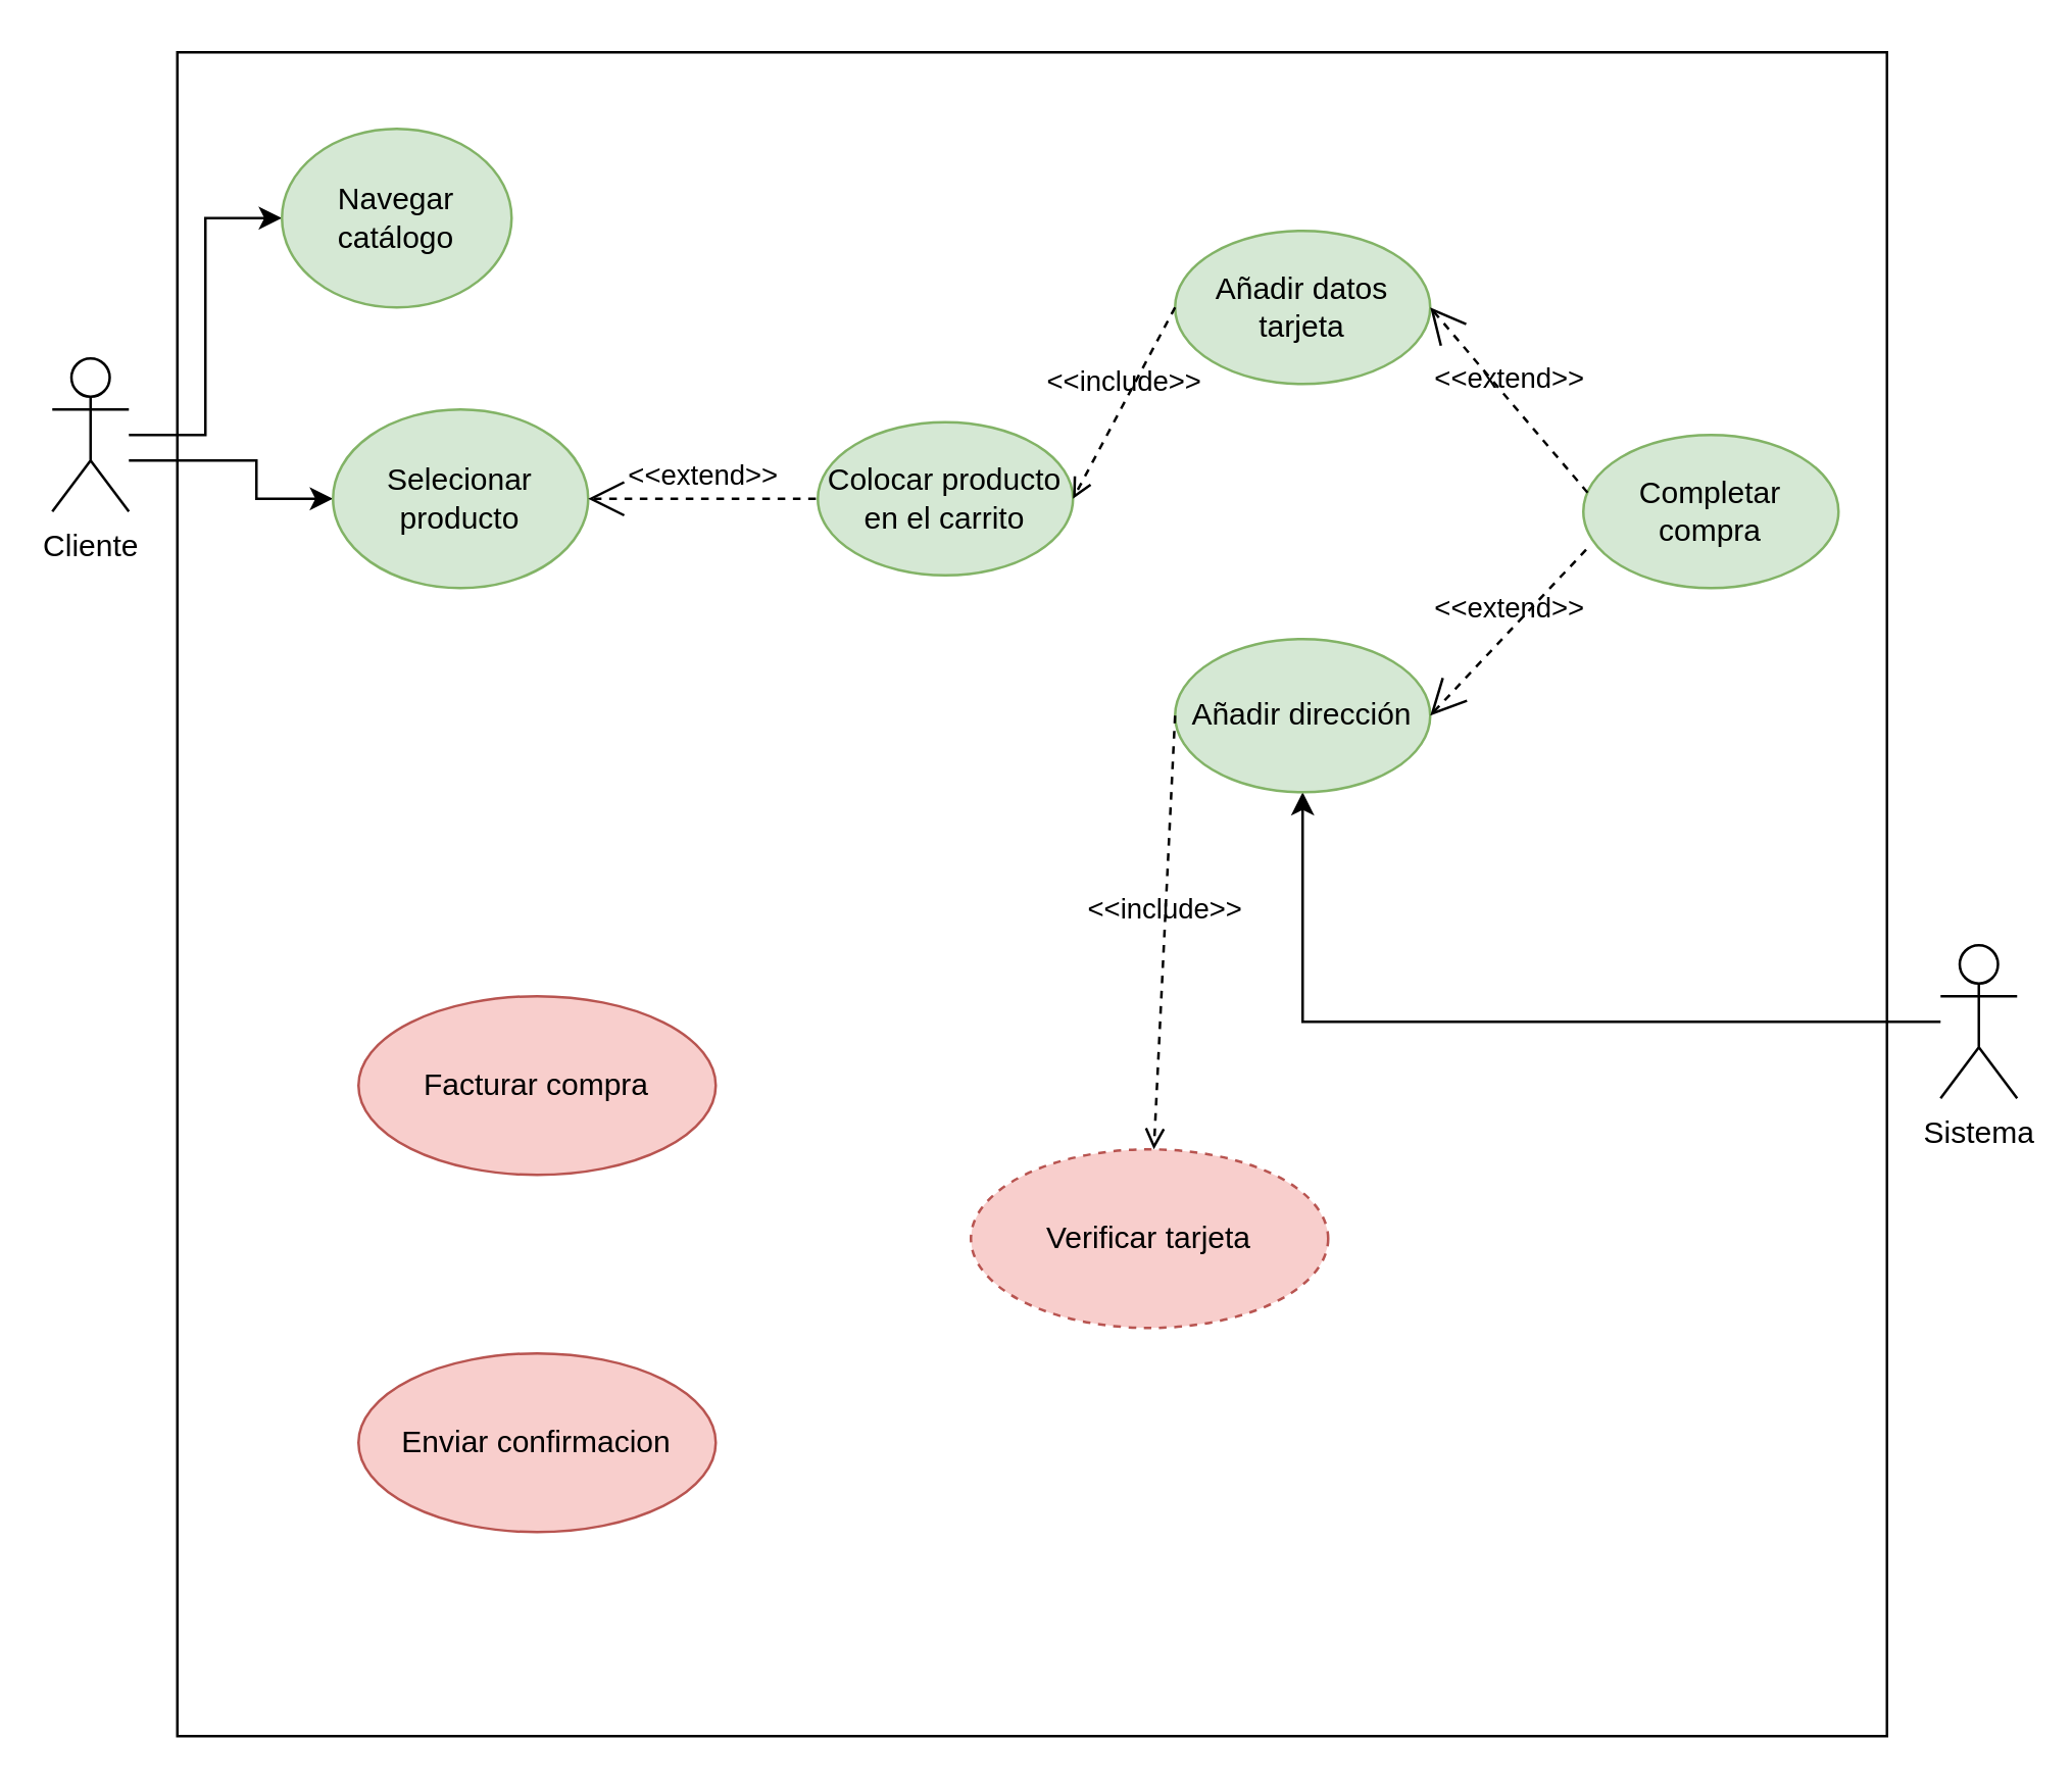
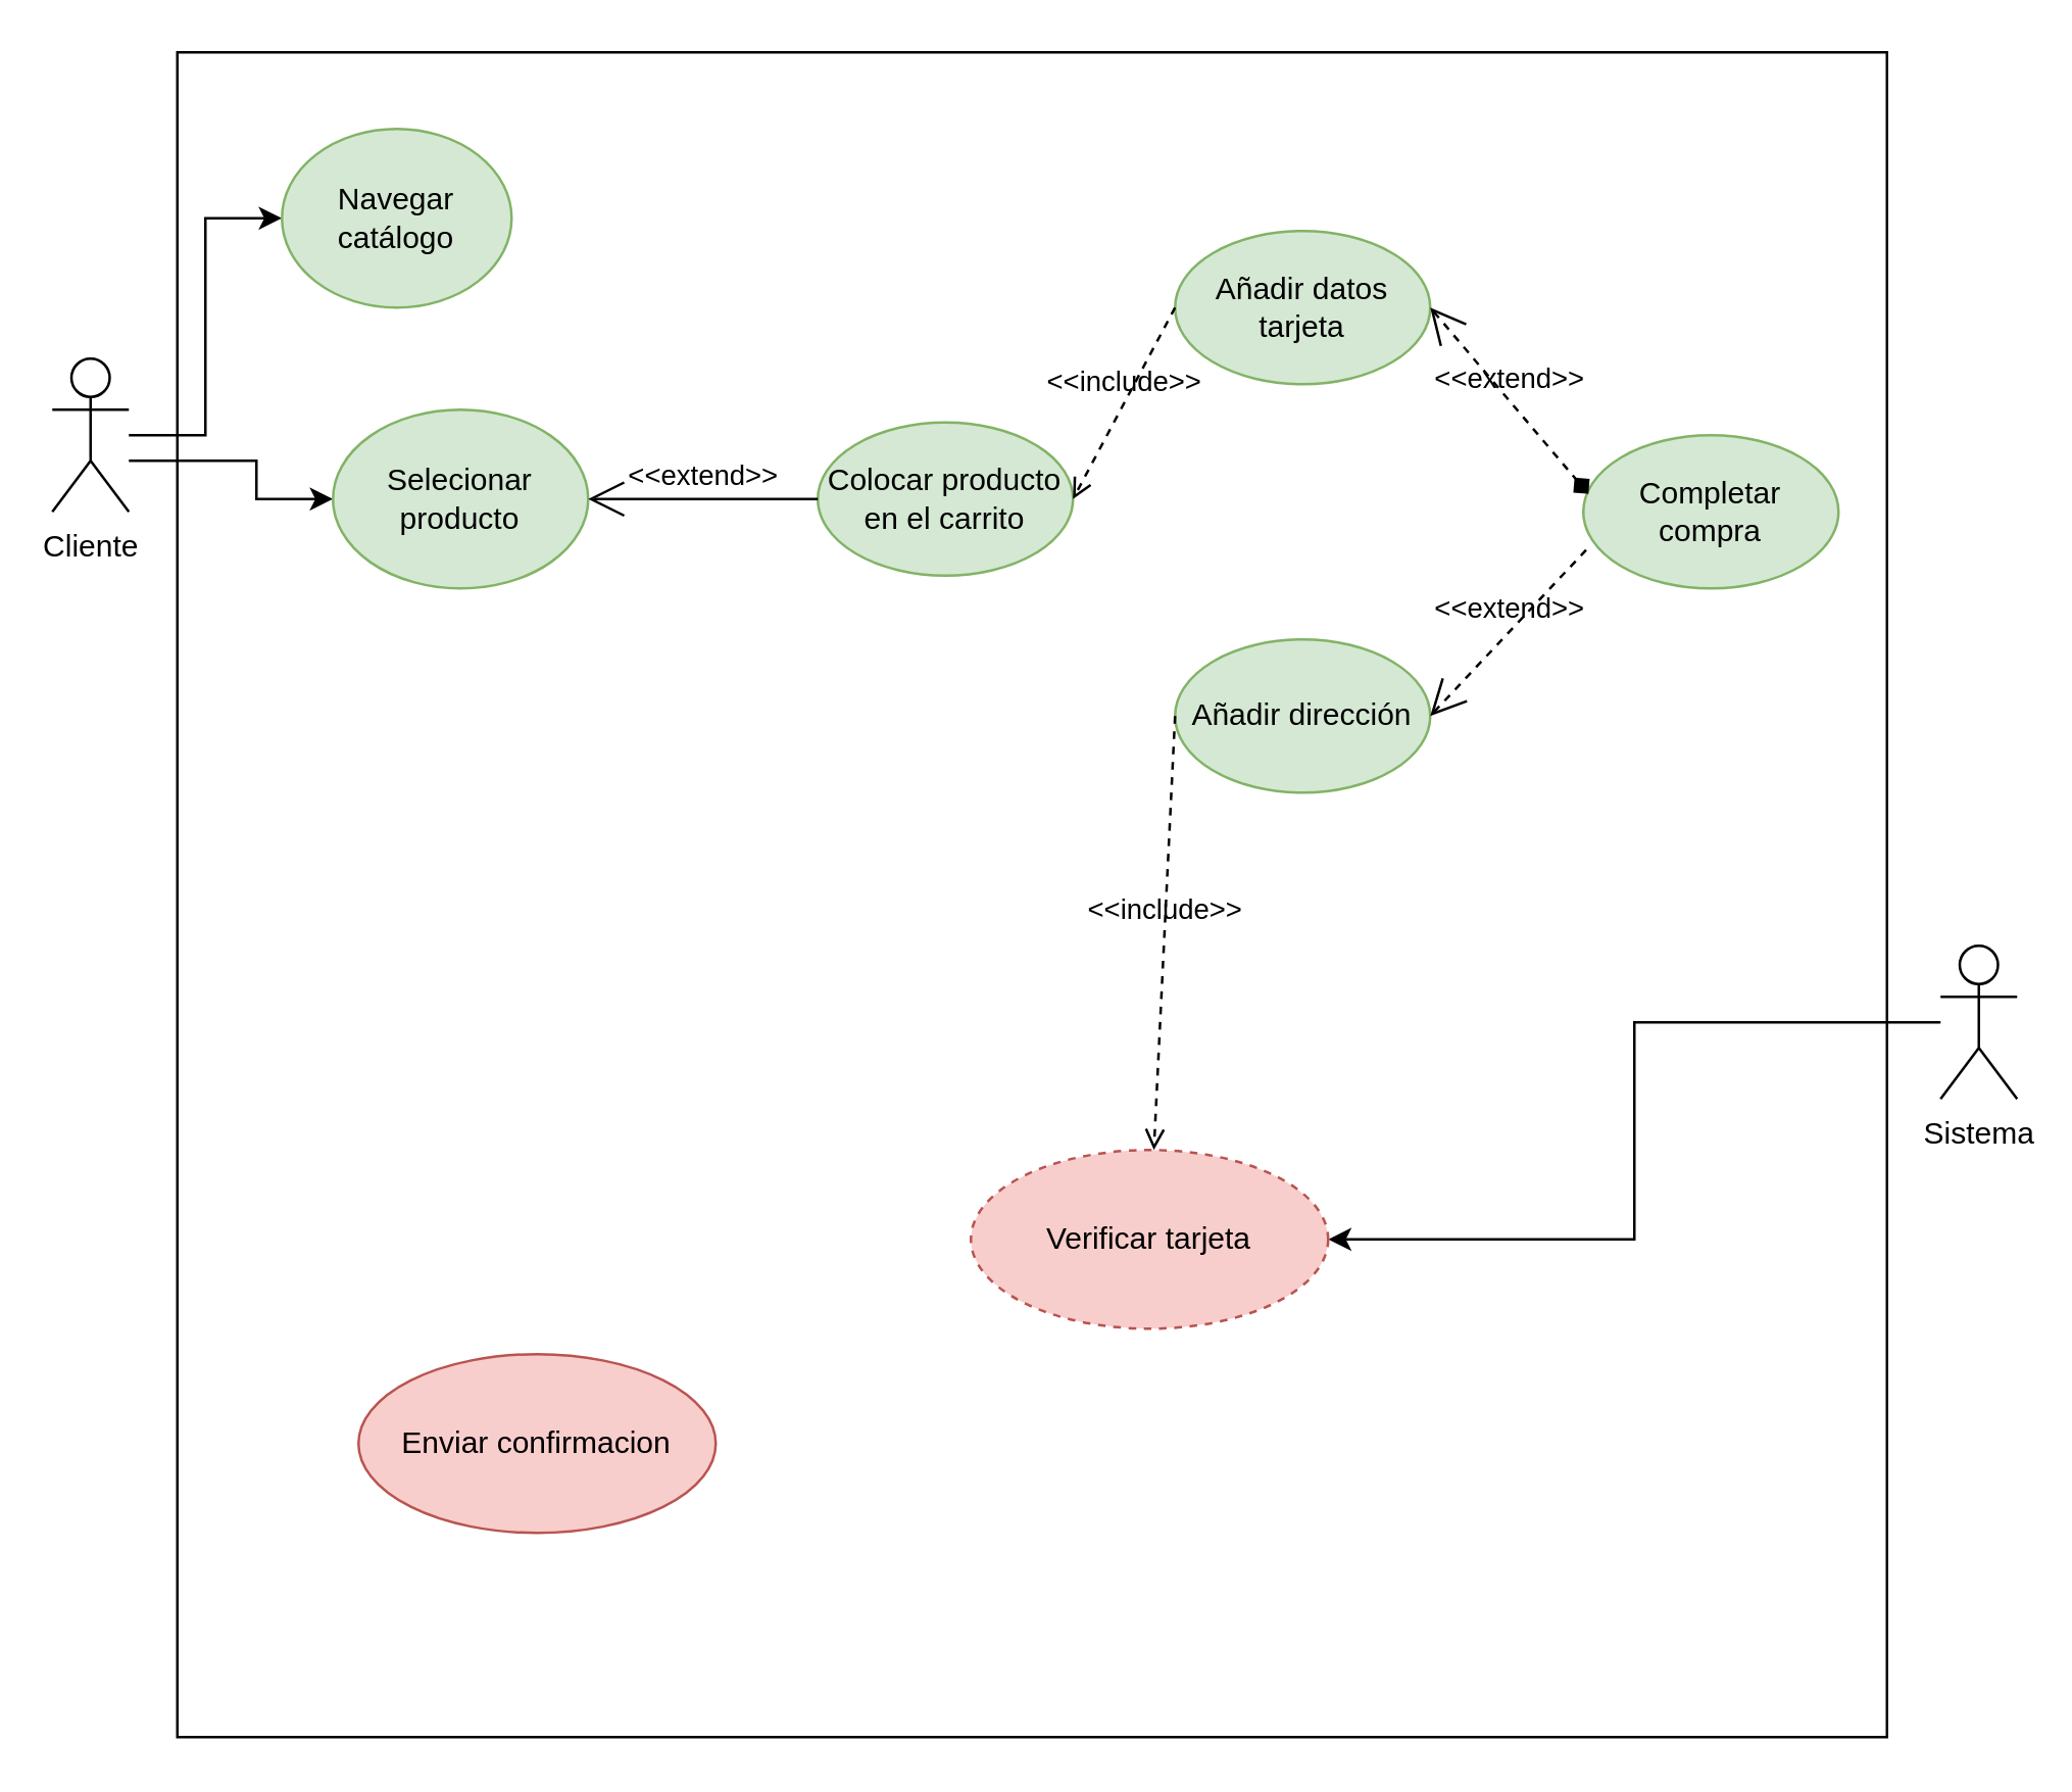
  <mxCell id="0" />
  <mxCell id="1" parent="0" />
  <mxCell id="2" value="" style="shape=rect;html=1;verticalAlign=top;fontStyle=1;whiteSpace=wrap;align=center;" parent="1" vertex="1"><mxGeometry x="69" y="20" width="670" height="660" as="geometry" /></mxCell>
  <mxCell id="3" style="edgeStyle=orthogonalEdgeStyle;rounded=0;orthogonalLoop=1;jettySize=auto;html=1;entryX=0;entryY=0.5;entryDx=0;entryDy=0;" parent="1" source="5" target="6" edge="1"><mxGeometry relative="1" as="geometry"><Array as="points"><mxPoint x="80" y="170" /><mxPoint x="80" y="85" /></Array></mxGeometry></mxCell>
  <mxCell id="4" style="edgeStyle=orthogonalEdgeStyle;rounded=0;orthogonalLoop=1;jettySize=auto;html=1;entryX=0;entryY=0.5;entryDx=0;entryDy=0;" parent="1" source="5" target="12" edge="1"><mxGeometry relative="1" as="geometry"><Array as="points"><mxPoint x="100" y="180" /><mxPoint x="100" y="195" /></Array></mxGeometry></mxCell>
  <mxCell id="5" value="&lt;div&gt;Cliente&lt;/div&gt;" style="shape=umlActor;verticalLabelPosition=bottom;verticalAlign=top;html=1;outlineConnect=0;" parent="1" vertex="1"><mxGeometry x="20" y="140" width="30" height="60" as="geometry" /></mxCell>
  <mxCell id="6" value="Navegar catálogo" style="ellipse;whiteSpace=wrap;html=1;fillColor=#d5e8d4;strokeColor=#82b366;" parent="1" vertex="1"><mxGeometry x="110" y="50" width="90" height="70" as="geometry" /></mxCell>
- <mxCell id="7" style="edgeStyle=orthogonalEdgeStyle;rounded=0;orthogonalLoop=1;jettySize=auto;html=1;" parent="1" source="8" target="15" edge="1"><mxGeometry relative="1" as="geometry" /></mxCell>
+ <mxCell id="7" style="edgeStyle=orthogonalEdgeStyle;rounded=0;orthogonalLoop=1;jettySize=auto;html=1;entryX=1;entryY=0.5;entryDx=0;entryDy=0;" parent="1" source="8" target="9" edge="1"><mxGeometry relative="1" as="geometry" /></mxCell>
  <mxCell id="8" value="&lt;div&gt;Sistema&lt;/div&gt;" style="shape=umlActor;html=1;verticalLabelPosition=bottom;verticalAlign=top;align=center;" parent="1" vertex="1"><mxGeometry x="760" y="370" width="30" height="60" as="geometry" /></mxCell>
  <mxCell id="9" value="Verificar tarjeta" style="ellipse;whiteSpace=wrap;html=1;fillColor=#f8cecc;strokeColor=#b85450;dashed=1;" parent="1" vertex="1"><mxGeometry x="380" y="450" width="140" height="70" as="geometry" /></mxCell>
- <mxCell id="10" value="Facturar compra" style="ellipse;whiteSpace=wrap;html=1;fillColor=#f8cecc;strokeColor=#b85450;" parent="1" vertex="1"><mxGeometry x="140" y="390" width="140" height="70" as="geometry" /></mxCell>
  <mxCell id="11" value="Enviar confirmacion" style="ellipse;whiteSpace=wrap;html=1;fillColor=#f8cecc;strokeColor=#b85450;" parent="1" vertex="1"><mxGeometry x="140" y="530" width="140" height="70" as="geometry" /></mxCell>
  <mxCell id="12" value="Selecionar producto" style="ellipse;whiteSpace=wrap;html=1;fillColor=#d5e8d4;strokeColor=#82b366;" parent="1" vertex="1"><mxGeometry x="130" y="160" width="100" height="70" as="geometry" /></mxCell>
  <mxCell id="13" value="Colocar producto en el carrito" style="ellipse;whiteSpace=wrap;html=1;fillColor=#d5e8d4;strokeColor=#82b366;" parent="1" vertex="1"><mxGeometry x="320" y="165" width="100" height="60" as="geometry" /></mxCell>
- <mxCell id="14" value="&amp;lt;&amp;lt;extend&amp;gt;&amp;gt;" style="edgeStyle=none;html=1;startArrow=open;endArrow=none;startSize=12;verticalAlign=bottom;dashed=1;labelBackgroundColor=none;rounded=0;exitX=1;exitY=0.5;exitDx=0;exitDy=0;entryX=0;entryY=0.5;entryDx=0;entryDy=0;" parent="1" source="12" target="13" edge="1"><mxGeometry width="160" relative="1" as="geometry"><mxPoint x="280" y="310" as="sourcePoint" /><mxPoint x="440" y="310" as="targetPoint" /></mxGeometry></mxCell>
+ <mxCell id="14" value="&amp;lt;&amp;lt;extend&amp;gt;&amp;gt;" style="edgeStyle=none;html=1;startArrow=open;endArrow=none;startSize=12;verticalAlign=bottom;dashed=0;labelBackgroundColor=none;rounded=0;exitX=1;exitY=0.5;exitDx=0;exitDy=0;entryX=0;entryY=0.5;entryDx=0;entryDy=0;" parent="1" source="12" target="13" edge="1"><mxGeometry width="160" relative="1" as="geometry"><mxPoint x="280" y="310" as="sourcePoint" /><mxPoint x="440" y="310" as="targetPoint" /></mxGeometry></mxCell>
  <mxCell id="15" value="Añadir dirección" style="ellipse;whiteSpace=wrap;html=1;fillColor=#d5e8d4;strokeColor=#82b366;" parent="1" vertex="1"><mxGeometry x="460" y="250" width="100" height="60" as="geometry" /></mxCell>
  <mxCell id="16" value="Añadir datos tarjeta" style="ellipse;whiteSpace=wrap;html=1;fillColor=#d5e8d4;strokeColor=#82b366;" parent="1" vertex="1"><mxGeometry x="460" y="90" width="100" height="60" as="geometry" /></mxCell>
  <mxCell id="17" value="Completar compra" style="ellipse;whiteSpace=wrap;html=1;fillColor=#d5e8d4;strokeColor=#82b366;" parent="1" vertex="1"><mxGeometry x="620" y="170" width="100" height="60" as="geometry" /></mxCell>
  <mxCell id="18" value="&amp;lt;&amp;lt;include&amp;gt;&amp;gt;" style="edgeStyle=none;html=1;endArrow=open;verticalAlign=bottom;dashed=1;labelBackgroundColor=none;rounded=0;entryX=1;entryY=0.5;entryDx=0;entryDy=0;exitX=0;exitY=0.5;exitDx=0;exitDy=0;" parent="1" source="16" target="13" edge="1"><mxGeometry width="160" relative="1" as="geometry"><mxPoint x="160" y="290" as="sourcePoint" /><mxPoint x="320" y="290" as="targetPoint" /></mxGeometry></mxCell>
  <mxCell id="19" value="&amp;lt;&amp;lt;include&amp;gt;&amp;gt;" style="edgeStyle=none;html=1;endArrow=open;verticalAlign=bottom;dashed=1;labelBackgroundColor=none;rounded=0;exitX=0;exitY=0.5;exitDx=0;exitDy=0;" parent="1" source="15" target="9" edge="1"><mxGeometry width="160" relative="1" as="geometry"><mxPoint x="160" y="310" as="sourcePoint" /><mxPoint x="320" y="310" as="targetPoint" /></mxGeometry></mxCell>
- <mxCell id="20" value="&amp;lt;&amp;lt;extend&amp;gt;&amp;gt;" style="edgeStyle=none;html=1;startArrow=open;endArrow=none;startSize=12;verticalAlign=bottom;dashed=1;labelBackgroundColor=none;rounded=0;exitX=1;exitY=0.5;exitDx=0;exitDy=0;entryX=0.02;entryY=0.383;entryDx=0;entryDy=0;entryPerimeter=0;" parent="1" source="16" target="17" edge="1"><mxGeometry width="160" relative="1" as="geometry"><mxPoint x="50" y="340" as="sourcePoint" /><mxPoint x="210" y="340" as="targetPoint" /></mxGeometry></mxCell>
+ <mxCell id="20" value="&amp;lt;&amp;lt;extend&amp;gt;&amp;gt;" style="edgeStyle=none;html=1;startArrow=open;endArrow=diamond;startSize=12;verticalAlign=bottom;dashed=1;labelBackgroundColor=none;rounded=0;exitX=1;exitY=0.5;exitDx=0;exitDy=0;entryX=0.02;entryY=0.383;entryDx=0;entryDy=0;entryPerimeter=0;" parent="1" source="16" target="17" edge="1"><mxGeometry width="160" relative="1" as="geometry"><mxPoint x="50" y="340" as="sourcePoint" /><mxPoint x="210" y="340" as="targetPoint" /></mxGeometry></mxCell>
  <mxCell id="21" value="&amp;lt;&amp;lt;extend&amp;gt;&amp;gt;" style="edgeStyle=none;html=1;startArrow=open;endArrow=none;startSize=12;verticalAlign=bottom;dashed=1;labelBackgroundColor=none;rounded=0;exitX=1;exitY=0.5;exitDx=0;exitDy=0;entryX=0.02;entryY=0.733;entryDx=0;entryDy=0;entryPerimeter=0;" parent="1" source="15" target="17" edge="1"><mxGeometry width="160" relative="1" as="geometry"><mxPoint x="60" y="390" as="sourcePoint" /><mxPoint x="220" y="390" as="targetPoint" /></mxGeometry></mxCell>
